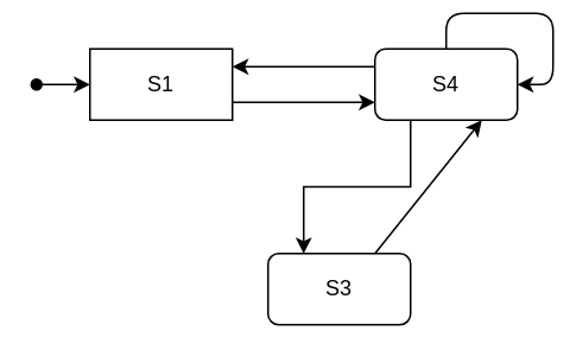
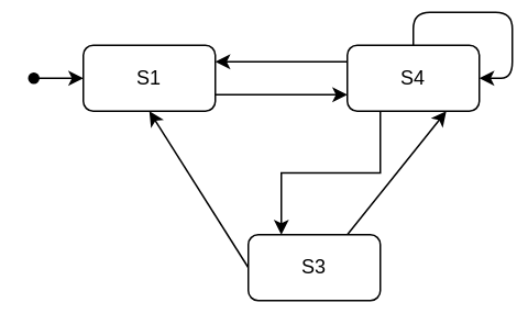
  <mxCell id="0" />
  <mxCell id="1" parent="0" />
  <mxCell id="2" value="" style="edgeStyle=orthogonalEdgeStyle;rounded=0;orthogonalLoop=1;jettySize=auto;html=1;exitX=1;exitY=0.75;exitDx=0;exitDy=0;entryX=0;entryY=0.75;entryDx=0;entryDy=0;" parent="1" source="3" target="6" edge="1"><mxGeometry relative="1" as="geometry" /></mxCell>
- <mxCell id="3" value="S1" style="whiteSpace=wrap;html=1;rounded=0;" parent="1" vertex="1"><mxGeometry x="50" y="20" width="80" height="40" as="geometry" /></mxCell>
+ <mxCell id="3" value="S1" style="rounded=1;whiteSpace=wrap;html=1;" parent="1" vertex="1"><mxGeometry x="50" y="20" width="80" height="40" as="geometry" /></mxCell>
  <mxCell id="4" value="" style="rounded=0;orthogonalLoop=1;jettySize=auto;html=1;exitX=0.25;exitY=1;exitDx=0;exitDy=0;entryX=0.25;entryY=0;entryDx=0;entryDy=0;edgeStyle=orthogonalEdgeStyle;" parent="1" source="6" target="9" edge="1"><mxGeometry relative="1" as="geometry" /></mxCell>
  <mxCell id="5" style="edgeStyle=none;rounded=0;orthogonalLoop=1;jettySize=auto;html=1;exitX=0;exitY=0.25;exitDx=0;exitDy=0;entryX=1;entryY=0.25;entryDx=0;entryDy=0;" parent="1" source="6" target="3" edge="1"><mxGeometry relative="1" as="geometry" /></mxCell>
  <mxCell id="6" value="S4" style="rounded=1;whiteSpace=wrap;html=1;" parent="1" vertex="1"><mxGeometry x="210" y="20" width="80" height="40" as="geometry" /></mxCell>
+ <mxCell id="7" style="rounded=0;orthogonalLoop=1;jettySize=auto;html=1;exitX=0;exitY=0.5;exitDx=0;exitDy=0;entryX=0.5;entryY=1;entryDx=0;entryDy=0;" parent="1" source="9" target="3" edge="1"><mxGeometry relative="1" as="geometry" /></mxCell>
  <mxCell id="8" style="edgeStyle=none;rounded=0;orthogonalLoop=1;jettySize=auto;html=1;exitX=0.75;exitY=0;exitDx=0;exitDy=0;entryX=0.75;entryY=1;entryDx=0;entryDy=0;" parent="1" source="9" target="6" edge="1"><mxGeometry relative="1" as="geometry" /></mxCell>
  <mxCell id="9" value="S3" style="rounded=1;whiteSpace=wrap;html=1;" parent="1" vertex="1"><mxGeometry x="150" y="135" width="80" height="40" as="geometry" /></mxCell>
  <mxCell id="10" style="edgeStyle=orthogonalEdgeStyle;rounded=1;orthogonalLoop=1;jettySize=auto;html=1;exitX=0.5;exitY=0;exitDx=0;exitDy=0;entryX=1;entryY=0.5;entryDx=0;entryDy=0;" parent="1" source="6" target="6" edge="1"><mxGeometry relative="1" as="geometry" /></mxCell>
  <mxCell id="11" value="" style="endArrow=classic;html=1;entryX=0;entryY=0.5;entryDx=0;entryDy=0;startArrow=oval;startFill=1;" parent="1" target="3" edge="1"><mxGeometry width="50" height="50" relative="1" as="geometry"><mxPoint x="20" y="40" as="sourcePoint" /><mxPoint x="100" y="200" as="targetPoint" /></mxGeometry></mxCell>
